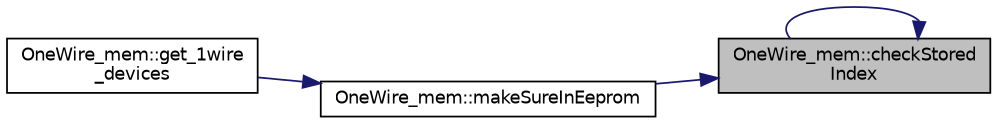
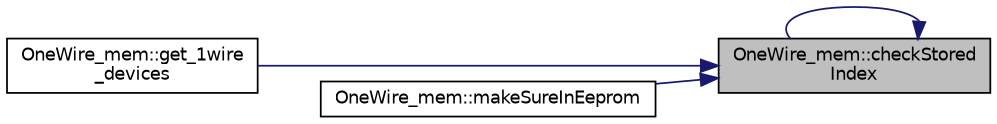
  digraph {
    rankdir=RL
    node [color=black fillcolor=white fontname=Helvetica fontsize=10 shape=record style=filled]
    edge [color=midnightblue dir=back fontname=Helvetica fontsize=10 labelfontname=Helvetica labelfontsize=10 style=solid]
    n1 [fillcolor=grey75 fontcolor=black height=0.2 label="OneWire_mem::checkStored\lIndex" width=0.4]
    n2 [height=0.2 label="OneWire_mem::get_1wire\l_devices" width=0.4]
    n3 [height=0.2 label="OneWire_mem::makeSureInEeprom" width=0.4]
    n1 -> n1
-   n3 -> n2
+   n1 -> n2
    n1 -> n3
  }
